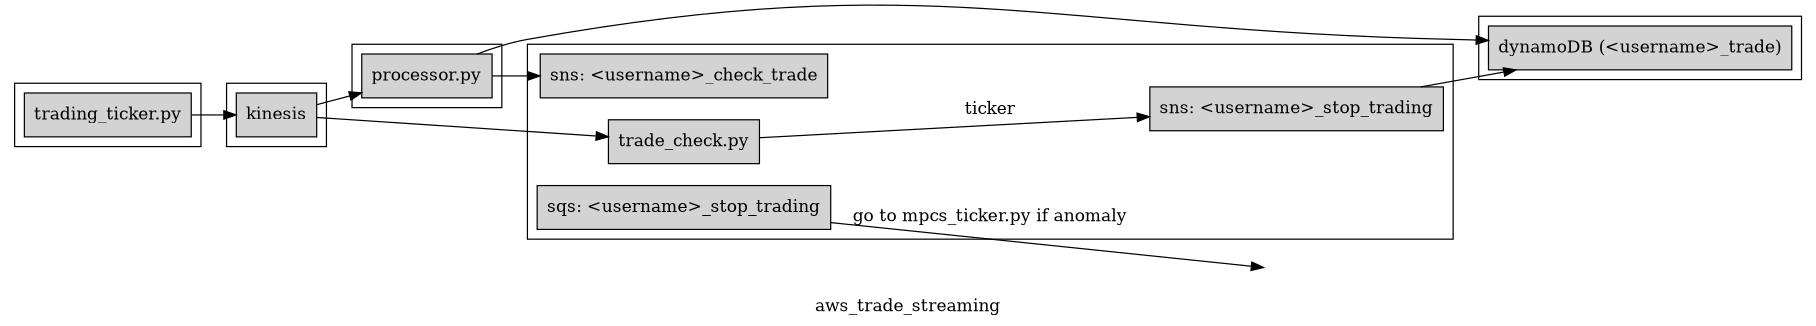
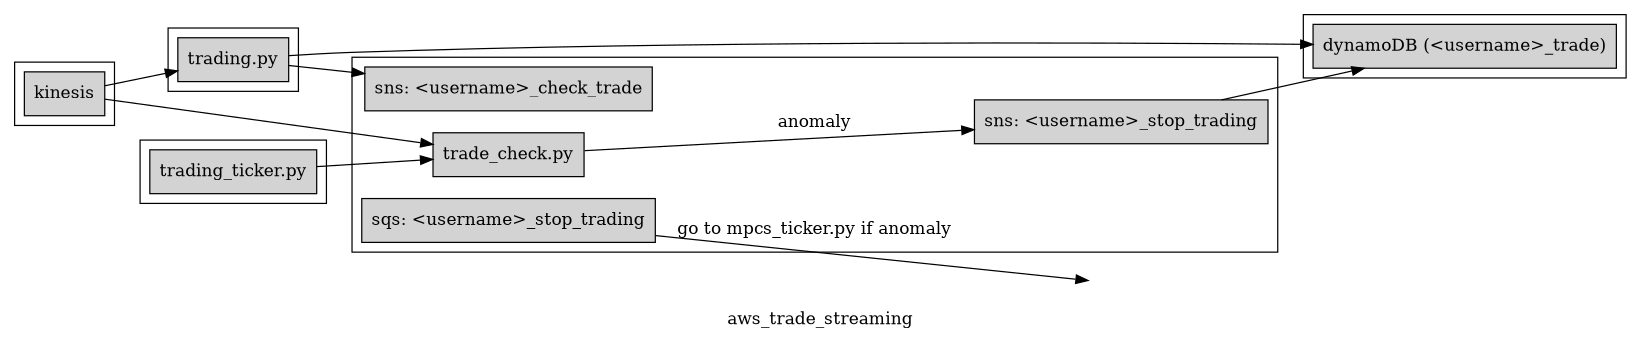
  digraph {
    label=aws_trade_streaming
    rankdir=LR
    node [shape=box style=filled]
    kinesis
    n2 [label="trading_ticker.py"]
-   "processor.py"
+   "processor.py" [label="trading.py"]
    "dynamoDB (<username>_trade)"
    "sns: <username>_check_trade"
    "trade_check.py"
    "sns: <username>_stop_trading"
    "sqs: <username>_stop_trading"
    tail [style=invis]
    subgraph cluster_1 {
      label=""
      kinesis
    }
    subgraph cluster_2 {
      label=""
      n2
    }
    subgraph cluster_3 {
      label=""
      "processor.py"
    }
    subgraph cluster_4 {
      label=""
      "dynamoDB (<username>_trade)"
    }
    subgraph cluster_5 {
      label=""
      "sns: <username>_check_trade"
      "trade_check.py"
      "sns: <username>_stop_trading"
      "sqs: <username>_stop_trading"
    }
    kinesis -> "processor.py"
    kinesis -> "trade_check.py"
-   n2 -> kinesis
+   n2 -> "trade_check.py"
    "processor.py" -> "dynamoDB (<username>_trade)"
    "processor.py" -> "sns: <username>_check_trade"
-   "trade_check.py" -> "sns: <username>_stop_trading" [label=ticker]
+   "trade_check.py" -> "sns: <username>_stop_trading" [label=anomaly]
    "sns: <username>_stop_trading" -> "dynamoDB (<username>_trade)"
    "sqs: <username>_stop_trading" -> tail [label="go to mpcs_ticker.py if anomaly"]
  }
